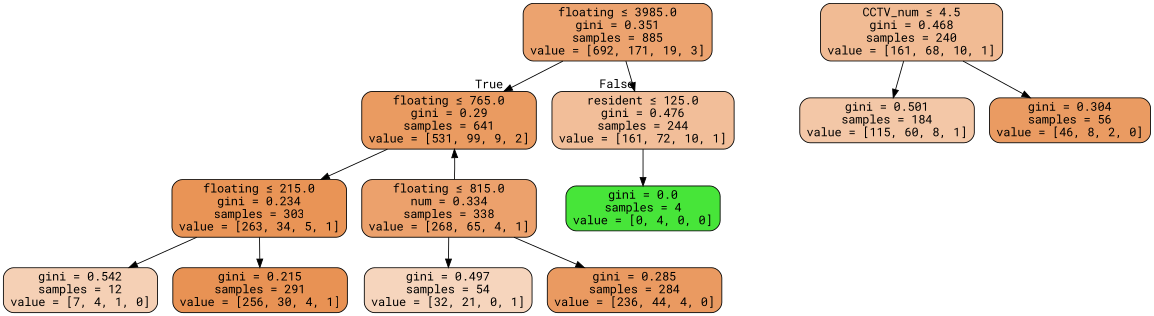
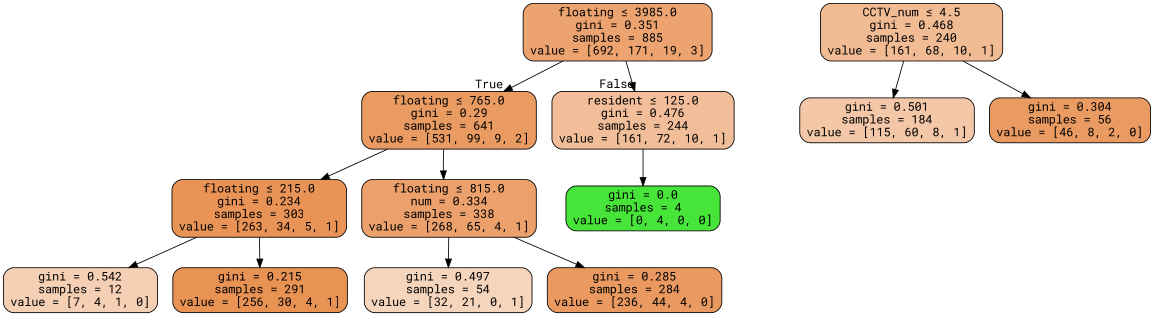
  digraph {
    fontname="Roboto Mono"
    node [color=black fontname="Roboto Mono" shape=box style="filled, rounded"]
    edge [fontname="Roboto Mono"]
    n1 [fillcolor="#eca36f" label=<floating &le; 3985.0<br/>gini = 0.351<br/>samples = 885<br/>value = [692, 171, 19, 3]>]
    n2 [fillcolor="#ea9b61" label=<floating &le; 765.0<br/>gini = 0.29<br/>samples = 641<br/>value = [531, 99, 9, 2]>]
    n3 [fillcolor="#f2be99" label=<resident &le; 125.0<br/>gini = 0.476<br/>samples = 244<br/>value = [161, 72, 10, 1]>]
    n4 [fillcolor="#e99456" label=<floating &le; 215.0<br/>gini = 0.234<br/>samples = 303<br/>value = [263, 34, 5, 1]>]
    n5 [fillcolor="#eca16c" label=<floating &le; 815.0<br/>num = 0.334<br/>samples = 338<br/>value = [268, 65, 4, 1]>]
    n6 [fillcolor="#47e539" label=<gini = 0.0<br/>samples = 4<br/>value = [0, 4, 0, 0]>]
    n7 [fillcolor="#f5d0b5" label=<gini = 0.542<br/>samples = 12<br/>value = [7, 4, 1, 0]>]
    n8 [fillcolor="#e89254" label=<gini = 0.215<br/>samples = 291<br/>value = [256, 30, 4, 1]>]
    n9 [fillcolor="#f6d5bd" label=<gini = 0.497<br/>samples = 54<br/>value = [32, 21, 0, 1]>]
    n10 [fillcolor="#ea9a61" label=<gini = 0.285<br/>samples = 284<br/>value = [236, 44, 4, 0]>]
    n11 [fillcolor="#f1bb94" label=<CCTV_num &le; 4.5<br/>gini = 0.468<br/>samples = 240<br/>value = [161, 68, 10, 1]>]
    n12 [fillcolor="#f3c7a7" label=<gini = 0.501<br/>samples = 184<br/>value = [115, 60, 8, 1]>]
    n13 [fillcolor="#ea9b62" label=<gini = 0.304<br/>samples = 56<br/>value = [46, 8, 2, 0]>]
    n1 -> n2 [headlabel=True labelangle=45 labeldistance=2.5]
    n1 -> n3 [headlabel=False labelangle=-45 labeldistance=2.5]
    n2 -> n4
-   n5 -> n2
+   n2 -> n5
    n3 -> n6
    n4 -> n7
    n4 -> n8
    n5 -> n9
    n5 -> n10
    n11 -> n12
    n11 -> n13
  }
